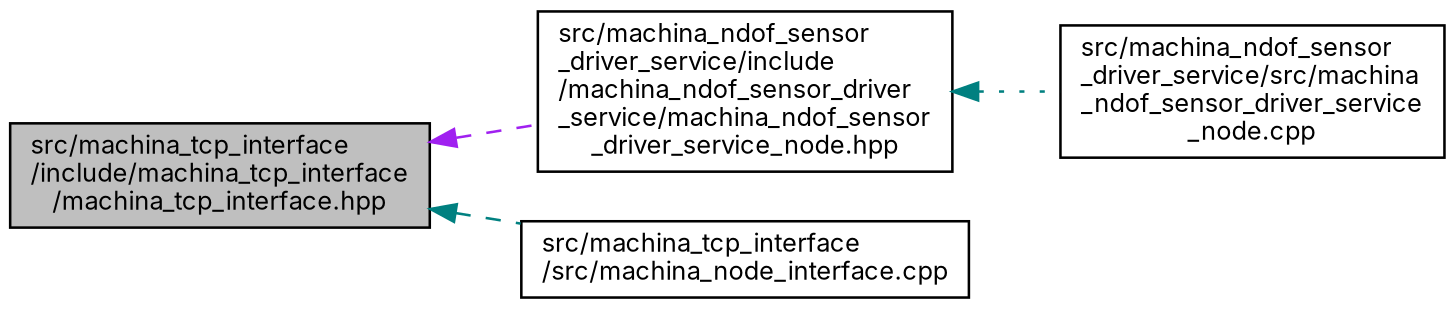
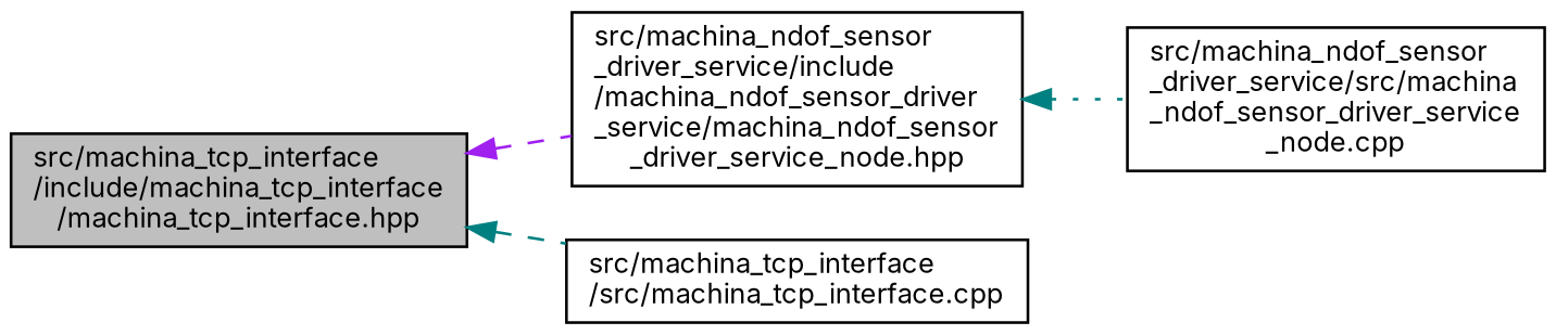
  digraph {
    rankdir=LR
    fontname=Inter
    node [color=black fillcolor=white fontname=Inter fontsize=10 shape=record style=filled]
    edge [color=teal dir=back fontname=Inter fontsize=10 labelfontname=Helvetica labelfontsize=10 style=dashed]
    n1 [fillcolor=grey75 fontcolor=black height=0.2 label="src/machina_tcp_interface\l/include/machina_tcp_interface\l/machina_tcp_interface.hpp" width=0.4]
    n2 [height=0.2 label="src/machina_ndof_sensor\l_driver_service/include\l/machina_ndof_sensor_driver\l_service/machina_ndof_sensor\l_driver_service_node.hpp" width=0.4]
-   n3 [height=0.2 label="src/machina_tcp_interface\l/src/machina_node_interface.cpp" width=0.4]
+   n3 [height=0.2 label="src/machina_tcp_interface\l/src/machina_tcp_interface.cpp" width=0.4]
    n4 [height=0.2 label="src/machina_ndof_sensor\l_driver_service/src/machina\l_ndof_sensor_driver_service\l_node.cpp" width=0.4]
    n1 -> n2 [color=purple]
    n1 -> n3
    n2 -> n4 [style=dotted]
  }
